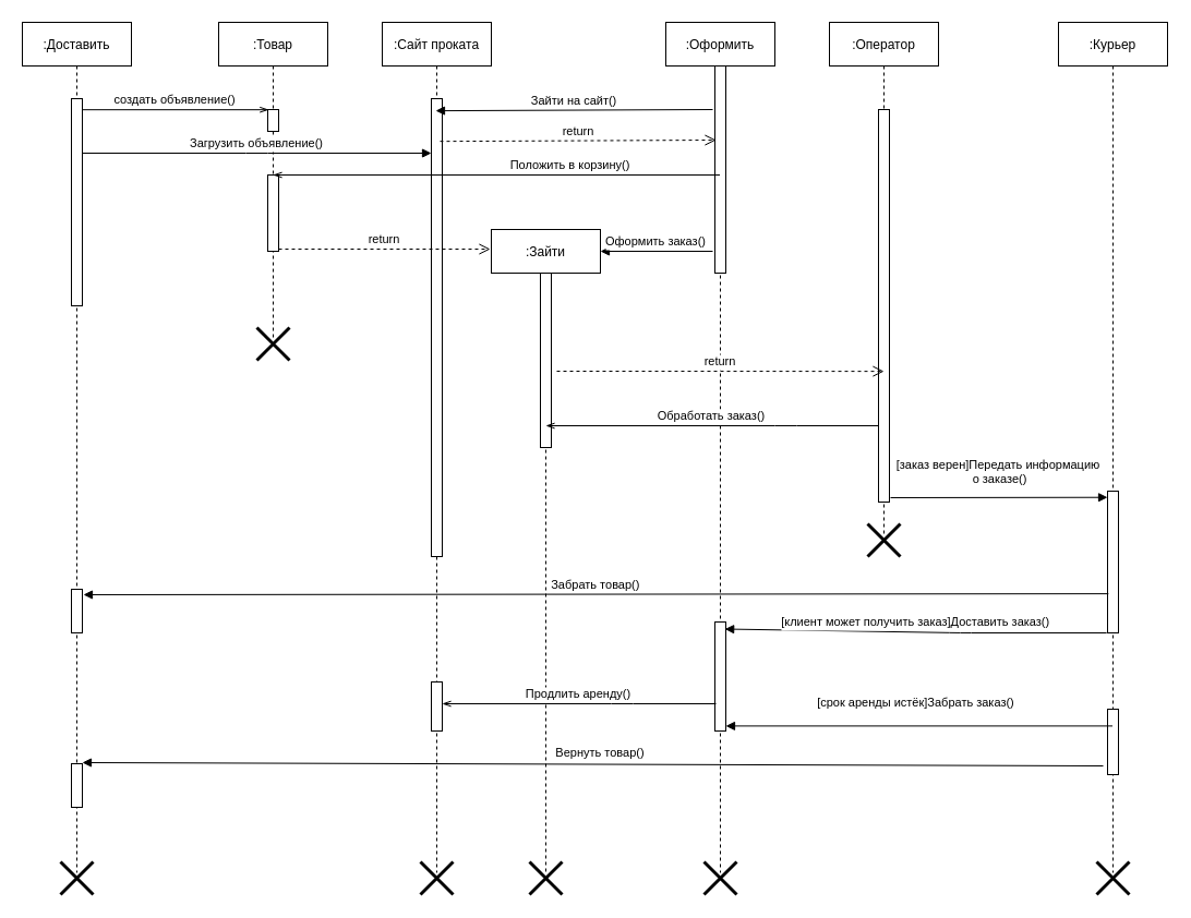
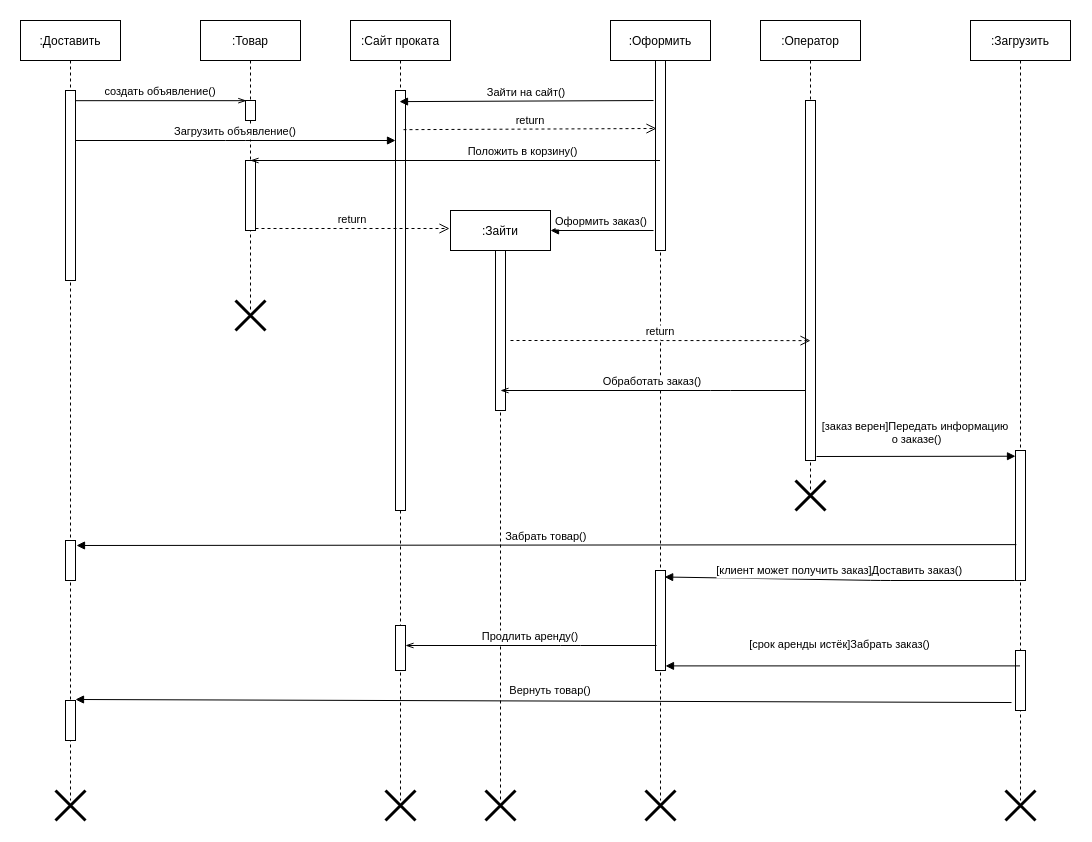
  <mxCell id="0" />
  <mxCell id="1" parent="0" />
  <mxCell id="2" value=":Доставить" style="shape=umlLifeline;perimeter=lifelinePerimeter;container=1;collapsible=0;recursiveResize=0;rounded=0;shadow=0;strokeWidth=1;" parent="1" vertex="1"><mxGeometry x="20" y="20" width="100" height="780" as="geometry" /></mxCell>
  <mxCell id="3" value="" style="points=[];perimeter=orthogonalPerimeter;rounded=0;shadow=0;strokeWidth=1;" parent="2" vertex="1"><mxGeometry x="45" y="70" width="10" height="190" as="geometry" /></mxCell>
  <mxCell id="4" value="" style="shape=umlDestroy;whiteSpace=wrap;html=1;strokeWidth=3;" parent="2" vertex="1"><mxGeometry x="35" y="770" width="30" height="30" as="geometry" /></mxCell>
  <mxCell id="5" value=":Товар" style="shape=umlLifeline;perimeter=lifelinePerimeter;container=1;collapsible=0;recursiveResize=0;rounded=0;shadow=0;strokeWidth=1;" parent="1" vertex="1"><mxGeometry x="200" y="20" width="100" height="290" as="geometry" /></mxCell>
  <mxCell id="6" value="" style="shape=umlDestroy;whiteSpace=wrap;html=1;strokeWidth=3;" parent="5" vertex="1"><mxGeometry x="35" y="280" width="30" height="30" as="geometry" /></mxCell>
  <mxCell id="7" value="создать объявление()" style="verticalAlign=bottom;endArrow=openThin;shadow=0;strokeWidth=1;endFill=0;entryX=0.083;entryY=0.009;entryDx=0;entryDy=0;entryPerimeter=0;" parent="1" source="3" target="8" edge="1"><mxGeometry relative="1" as="geometry"><mxPoint x="175" y="100" as="sourcePoint" /><mxPoint x="249" y="99" as="targetPoint" /></mxGeometry></mxCell>
  <mxCell id="8" value="" style="points=[];perimeter=orthogonalPerimeter;rounded=0;shadow=0;strokeWidth=1;" parent="1" vertex="1"><mxGeometry x="245" y="100" width="10" height="20" as="geometry" /></mxCell>
  <mxCell id="9" value=":Оформить" style="shape=umlLifeline;perimeter=lifelinePerimeter;container=1;collapsible=0;recursiveResize=0;rounded=0;shadow=0;strokeWidth=1;" parent="1" vertex="1"><mxGeometry x="610" y="20" width="100" height="780" as="geometry" /></mxCell>
  <mxCell id="10" value="" style="points=[];perimeter=orthogonalPerimeter;rounded=0;shadow=0;strokeWidth=1;" parent="9" vertex="1"><mxGeometry x="45" y="40" width="10" height="190" as="geometry" /></mxCell>
  <mxCell id="11" value=":Оператор" style="shape=umlLifeline;perimeter=lifelinePerimeter;container=1;collapsible=0;recursiveResize=0;rounded=0;shadow=0;strokeWidth=1;" parent="1" vertex="1"><mxGeometry x="760" y="20" width="100" height="470" as="geometry" /></mxCell>
  <mxCell id="12" value="" style="points=[];perimeter=orthogonalPerimeter;rounded=0;shadow=0;strokeWidth=1;" parent="11" vertex="1"><mxGeometry x="45" y="80" width="10" height="360" as="geometry" /></mxCell>
  <mxCell id="13" value="" style="shape=umlDestroy;whiteSpace=wrap;html=1;strokeWidth=3;" parent="11" vertex="1"><mxGeometry x="35" y="460" width="30" height="30" as="geometry" /></mxCell>
- <mxCell id="14" value=":Курьер" style="shape=umlLifeline;perimeter=lifelinePerimeter;container=1;collapsible=0;recursiveResize=0;rounded=0;shadow=0;strokeWidth=1;" parent="1" vertex="1"><mxGeometry x="970" y="20" width="100" height="780" as="geometry" /></mxCell>
+ <mxCell id="14" value=":Загрузить" style="shape=umlLifeline;perimeter=lifelinePerimeter;container=1;collapsible=0;recursiveResize=0;rounded=0;shadow=0;strokeWidth=1;" parent="1" vertex="1"><mxGeometry x="970" y="20" width="100" height="780" as="geometry" /></mxCell>
  <mxCell id="15" value="" style="points=[];perimeter=orthogonalPerimeter;rounded=0;shadow=0;strokeWidth=1;" parent="14" vertex="1"><mxGeometry x="45" y="430" width="10" height="130" as="geometry" /></mxCell>
  <mxCell id="16" value=":Зайти" style="shape=umlLifeline;perimeter=lifelinePerimeter;container=1;collapsible=0;recursiveResize=0;rounded=0;shadow=0;strokeWidth=1;" parent="1" vertex="1"><mxGeometry x="450" y="210" width="100" height="590" as="geometry" /></mxCell>
  <mxCell id="17" value="" style="points=[];perimeter=orthogonalPerimeter;rounded=0;shadow=0;strokeWidth=1;" parent="16" vertex="1"><mxGeometry x="45" y="40" width="10" height="160" as="geometry" /></mxCell>
  <mxCell id="18" value=":Сайт проката" style="shape=umlLifeline;perimeter=lifelinePerimeter;container=1;collapsible=0;recursiveResize=0;rounded=0;shadow=0;strokeWidth=1;" parent="1" vertex="1"><mxGeometry x="350" y="20" width="100" height="780" as="geometry" /></mxCell>
  <mxCell id="19" value="" style="points=[];perimeter=orthogonalPerimeter;rounded=0;shadow=0;strokeWidth=1;" parent="18" vertex="1"><mxGeometry x="45" y="70" width="10" height="420" as="geometry" /></mxCell>
  <mxCell id="20" value="Загрузить объявление()" style="verticalAlign=bottom;endArrow=block;shadow=0;strokeWidth=1;" parent="1" source="3" target="19" edge="1"><mxGeometry relative="1" as="geometry"><mxPoint x="325" y="160" as="sourcePoint" /><mxPoint x="145" y="160" as="targetPoint" /><Array as="points"><mxPoint x="235" y="140" /></Array></mxGeometry></mxCell>
  <mxCell id="21" value="Зайти на сайт()" style="verticalAlign=bottom;endArrow=block;shadow=0;strokeWidth=1;endFill=1;entryX=0.49;entryY=0.104;entryDx=0;entryDy=0;entryPerimeter=0;" parent="1" target="18" edge="1"><mxGeometry relative="1" as="geometry"><mxPoint x="653" y="100" as="sourcePoint" /><mxPoint x="410" y="109.58" as="targetPoint" /><Array as="points" /></mxGeometry></mxCell>
  <mxCell id="22" value="" style="points=[];perimeter=orthogonalPerimeter;rounded=0;shadow=0;strokeWidth=1;" parent="1" vertex="1"><mxGeometry x="245" y="160" width="10" height="70" as="geometry" /></mxCell>
  <mxCell id="23" value="Положить в корзину()" style="verticalAlign=bottom;endArrow=openThin;shadow=0;strokeWidth=1;endFill=0;" parent="1" source="9" edge="1"><mxGeometry x="-0.332" relative="1" as="geometry"><mxPoint x="595.41" y="160" as="sourcePoint" /><mxPoint x="250" y="160" as="targetPoint" /><Array as="points" /><mxPoint as="offset" /></mxGeometry></mxCell>
  <mxCell id="24" value="Оформить заказ()" style="verticalAlign=bottom;endArrow=block;shadow=0;strokeWidth=1;" parent="1" edge="1"><mxGeometry relative="1" as="geometry"><mxPoint x="653" y="230" as="sourcePoint" /><mxPoint x="550" y="230" as="targetPoint" /><Array as="points" /></mxGeometry></mxCell>
  <mxCell id="25" value="return" style="verticalAlign=bottom;endArrow=open;dashed=1;endSize=8;shadow=0;strokeWidth=1;" parent="1" edge="1"><mxGeometry relative="1" as="geometry"><mxPoint x="449" y="228" as="targetPoint" /><mxPoint x="255" y="228" as="sourcePoint" /></mxGeometry></mxCell>
  <mxCell id="26" value="return" style="verticalAlign=bottom;endArrow=open;dashed=1;endSize=8;shadow=0;strokeWidth=1;entryX=0.5;entryY=0.667;entryDx=0;entryDy=0;entryPerimeter=0;" parent="1" target="12" edge="1"><mxGeometry relative="1" as="geometry"><mxPoint x="770" y="340" as="targetPoint" /><mxPoint x="510" y="340" as="sourcePoint" /></mxGeometry></mxCell>
  <mxCell id="27" value="Обработать заказ()" style="verticalAlign=bottom;endArrow=openThin;shadow=0;strokeWidth=1;endFill=0;" parent="1" edge="1"><mxGeometry relative="1" as="geometry"><mxPoint x="805" y="390" as="sourcePoint" /><mxPoint x="500" y="390" as="targetPoint" /><Array as="points"><mxPoint x="720" y="390" /></Array></mxGeometry></mxCell>
  <mxCell id="28" value="[заказ верен]Передать информацию&#10; о заказе()" style="verticalAlign=bottom;endArrow=block;shadow=0;strokeWidth=1;entryX=0;entryY=0.044;entryDx=0;entryDy=0;entryPerimeter=0;" parent="1" target="15" edge="1"><mxGeometry x="-0.007" y="8" relative="1" as="geometry"><mxPoint x="816" y="456" as="sourcePoint" /><mxPoint x="916" y="454" as="targetPoint" /><Array as="points" /><mxPoint as="offset" /></mxGeometry></mxCell>
  <mxCell id="29" value="return" style="verticalAlign=bottom;endArrow=open;dashed=1;endSize=8;shadow=0;strokeWidth=1;" parent="1" edge="1"><mxGeometry relative="1" as="geometry"><mxPoint x="656" y="128" as="targetPoint" /><mxPoint x="403" y="129.17" as="sourcePoint" /></mxGeometry></mxCell>
  <mxCell id="30" value="Забрать товар()" style="verticalAlign=bottom;endArrow=block;shadow=0;strokeWidth=1;exitX=0.083;exitY=0.724;exitDx=0;exitDy=0;exitPerimeter=0;" parent="1" source="15" edge="1"><mxGeometry relative="1" as="geometry"><mxPoint x="1010" y="540" as="sourcePoint" /><mxPoint x="76" y="545" as="targetPoint" /><Array as="points" /></mxGeometry></mxCell>
  <mxCell id="31" value="" style="points=[];perimeter=orthogonalPerimeter;rounded=0;shadow=0;strokeWidth=1;" parent="1" vertex="1"><mxGeometry x="65" y="700" width="10" height="40" as="geometry" /></mxCell>
  <mxCell id="32" value="" style="points=[];perimeter=orthogonalPerimeter;rounded=0;shadow=0;strokeWidth=1;" parent="1" vertex="1"><mxGeometry x="655" y="570" width="10" height="100" as="geometry" /></mxCell>
  <mxCell id="33" value="[клиент может получить заказ]Доставить заказ()" style="verticalAlign=bottom;endArrow=block;shadow=0;strokeWidth=1;exitX=-0.083;exitY=1;exitDx=0;exitDy=0;exitPerimeter=0;entryX=0.917;entryY=0.065;entryDx=0;entryDy=0;entryPerimeter=0;" parent="1" source="15" target="32" edge="1"><mxGeometry relative="1" as="geometry"><mxPoint x="960" y="580" as="sourcePoint" /><mxPoint x="670" y="580" as="targetPoint" /><Array as="points"><mxPoint x="880" y="580" /></Array></mxGeometry></mxCell>
  <mxCell id="34" value="" style="points=[];perimeter=orthogonalPerimeter;rounded=0;shadow=0;strokeWidth=1;" parent="1" vertex="1"><mxGeometry x="1015" y="650" width="10" height="60" as="geometry" /></mxCell>
  <mxCell id="35" value="[срок аренды истёк]Забрать заказ()" style="verticalAlign=bottom;endArrow=block;shadow=0;strokeWidth=1;entryX=1;entryY=0.954;entryDx=0;entryDy=0;entryPerimeter=0;" parent="1" source="14" target="32" edge="1"><mxGeometry x="0.013" y="-12" relative="1" as="geometry"><mxPoint x="760" y="780" as="sourcePoint" /><mxPoint x="1010" y="750" as="targetPoint" /><Array as="points" /><mxPoint as="offset" /></mxGeometry></mxCell>
  <mxCell id="36" value="Вернуть товар()" style="verticalAlign=bottom;endArrow=block;shadow=0;strokeWidth=1;exitX=-0.4;exitY=0.867;exitDx=0;exitDy=0;exitPerimeter=0;entryX=1;entryY=-0.025;entryDx=0;entryDy=0;entryPerimeter=0;" parent="1" source="34" target="31" edge="1"><mxGeometry x="-0.015" y="-2" relative="1" as="geometry"><mxPoint x="1015" y="790" as="sourcePoint" /><mxPoint x="77" y="790" as="targetPoint" /><Array as="points" /><mxPoint as="offset" /></mxGeometry></mxCell>
  <mxCell id="37" value="" style="points=[];perimeter=orthogonalPerimeter;rounded=0;shadow=0;strokeWidth=1;" parent="1" vertex="1"><mxGeometry x="65" y="540" width="10" height="40" as="geometry" /></mxCell>
  <mxCell id="38" value="" style="shape=umlDestroy;whiteSpace=wrap;html=1;strokeWidth=3;" parent="1" vertex="1"><mxGeometry x="385" y="790" width="30" height="30" as="geometry" /></mxCell>
  <mxCell id="39" value="" style="shape=umlDestroy;whiteSpace=wrap;html=1;strokeWidth=3;" parent="1" vertex="1"><mxGeometry x="485" y="790" width="30" height="30" as="geometry" /></mxCell>
  <mxCell id="40" value="" style="shape=umlDestroy;whiteSpace=wrap;html=1;strokeWidth=3;" parent="1" vertex="1"><mxGeometry x="645" y="790" width="30" height="30" as="geometry" /></mxCell>
  <mxCell id="41" value="" style="shape=umlDestroy;whiteSpace=wrap;html=1;strokeWidth=3;" parent="1" vertex="1"><mxGeometry x="1005" y="790" width="30" height="30" as="geometry" /></mxCell>
  <mxCell id="42" value="" style="points=[];perimeter=orthogonalPerimeter;rounded=0;shadow=0;strokeWidth=1;" vertex="1" parent="1"><mxGeometry x="395" y="625" width="10" height="45" as="geometry" /></mxCell>
  <mxCell id="43" value="Продлить аренду()" style="verticalAlign=bottom;endArrow=openThin;shadow=0;strokeWidth=1;exitX=0.1;exitY=0.75;exitDx=0;exitDy=0;exitPerimeter=0;endFill=0;" edge="1" parent="1" source="32"><mxGeometry relative="1" as="geometry"><mxPoint x="650" y="646" as="sourcePoint" /><mxPoint x="405" y="645" as="targetPoint" /><Array as="points"><mxPoint x="570" y="645" /></Array></mxGeometry></mxCell>
